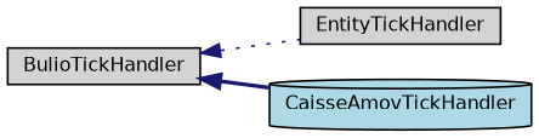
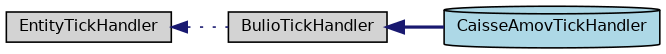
  digraph {
    rankdir=LR
    node [color=black fillcolor=lightgrey fontname=Helvetica fontsize=10 shape=box style=filled]
    edge [color=midnightblue dir=back fontname=Helvetica fontsize=10 labelfontname=Helvetica labelfontsize=10]
    n1 [height=0.2 label=EntityTickHandler width=0.4]
    n2 [height=0.2 label=BulioTickHandler width=0.4]
    n3 [fillcolor=lightblue height=0.2 label=CaisseAmovTickHandler shape=cylinder width=0.4]
-   n2 -> n1 [style=dotted]
+   n1 -> n2 [style=dotted]
    n2 -> n3 [style=bold]
  }
